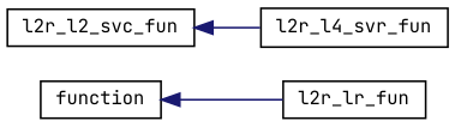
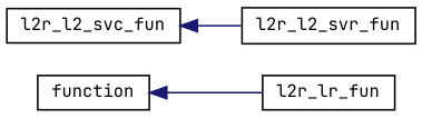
  digraph {
    fontname="JetBrains Mono"
    rankdir=LR
    node [color=black fillcolor=white fontname="JetBrains Mono" fontsize=10 shape=record style=filled]
    edge [color=midnightblue dir=back fontname="JetBrains Mono" fontsize=10 labelfontname=Helvetica labelfontsize=10 style=solid]
    n1 [height=0.2 label=function width=0.4]
    n2 [height=0.2 label=l2r_lr_fun width=0.4]
    n3 [height=0.2 label=l2r_l2_svc_fun width=0.4]
-   n4 [height=0.2 label=l2r_l4_svr_fun width=0.4]
+   n4 [height=0.2 label=l2r_l2_svr_fun width=0.4]
    n1 -> n2
    n3 -> n4
  }
